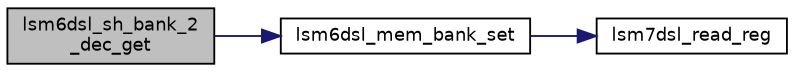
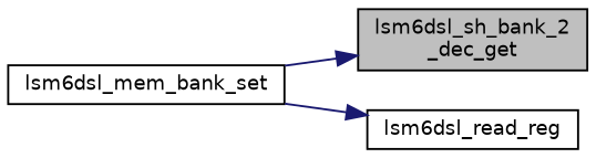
  digraph {
    rankdir=LR
    node [color=black fillcolor=white fontname=Helvetica fontsize=10 shape=record style=filled]
    edge [color=midnightblue fontname=Helvetica fontsize=10 labelfontname=Helvetica labelfontsize=10 style=solid]
    n1 [fillcolor=grey75 fontcolor=black height=0.2 label="lsm6dsl_sh_bank_2\l_dec_get" width=0.4]
    n2 [height=0.2 label=lsm6dsl_mem_bank_set width=0.4]
-   n3 [height=0.2 label=lsm7dsl_read_reg width=0.4]
-   n1 -> n2
+   n3 [height=0.2 label=lsm6dsl_read_reg width=0.4]
+   n2 -> n1
    n2 -> n3
  }
